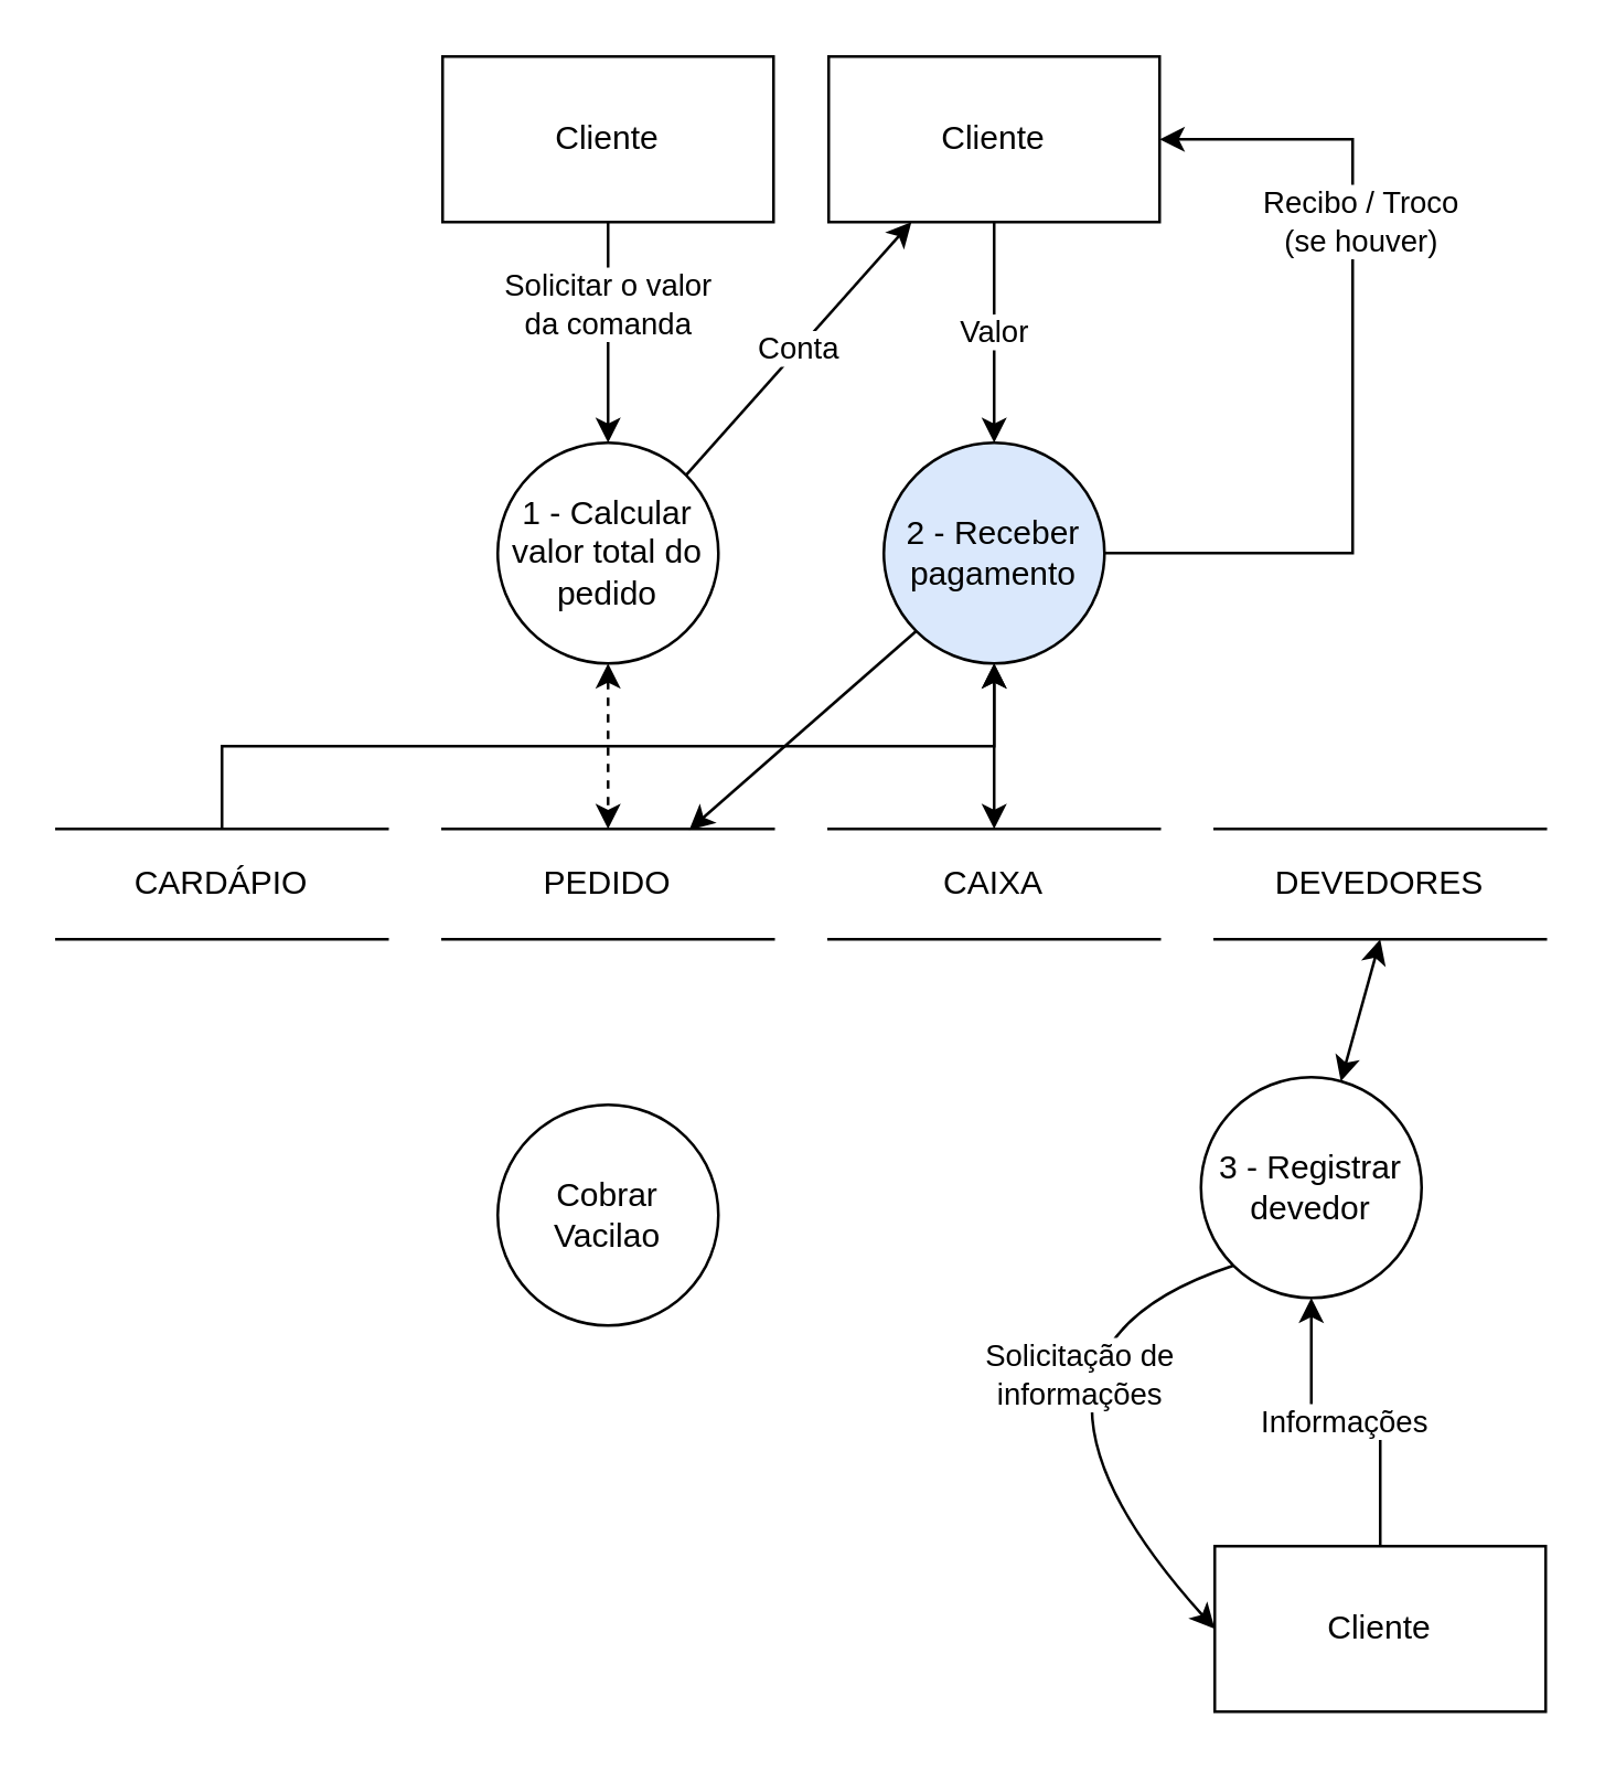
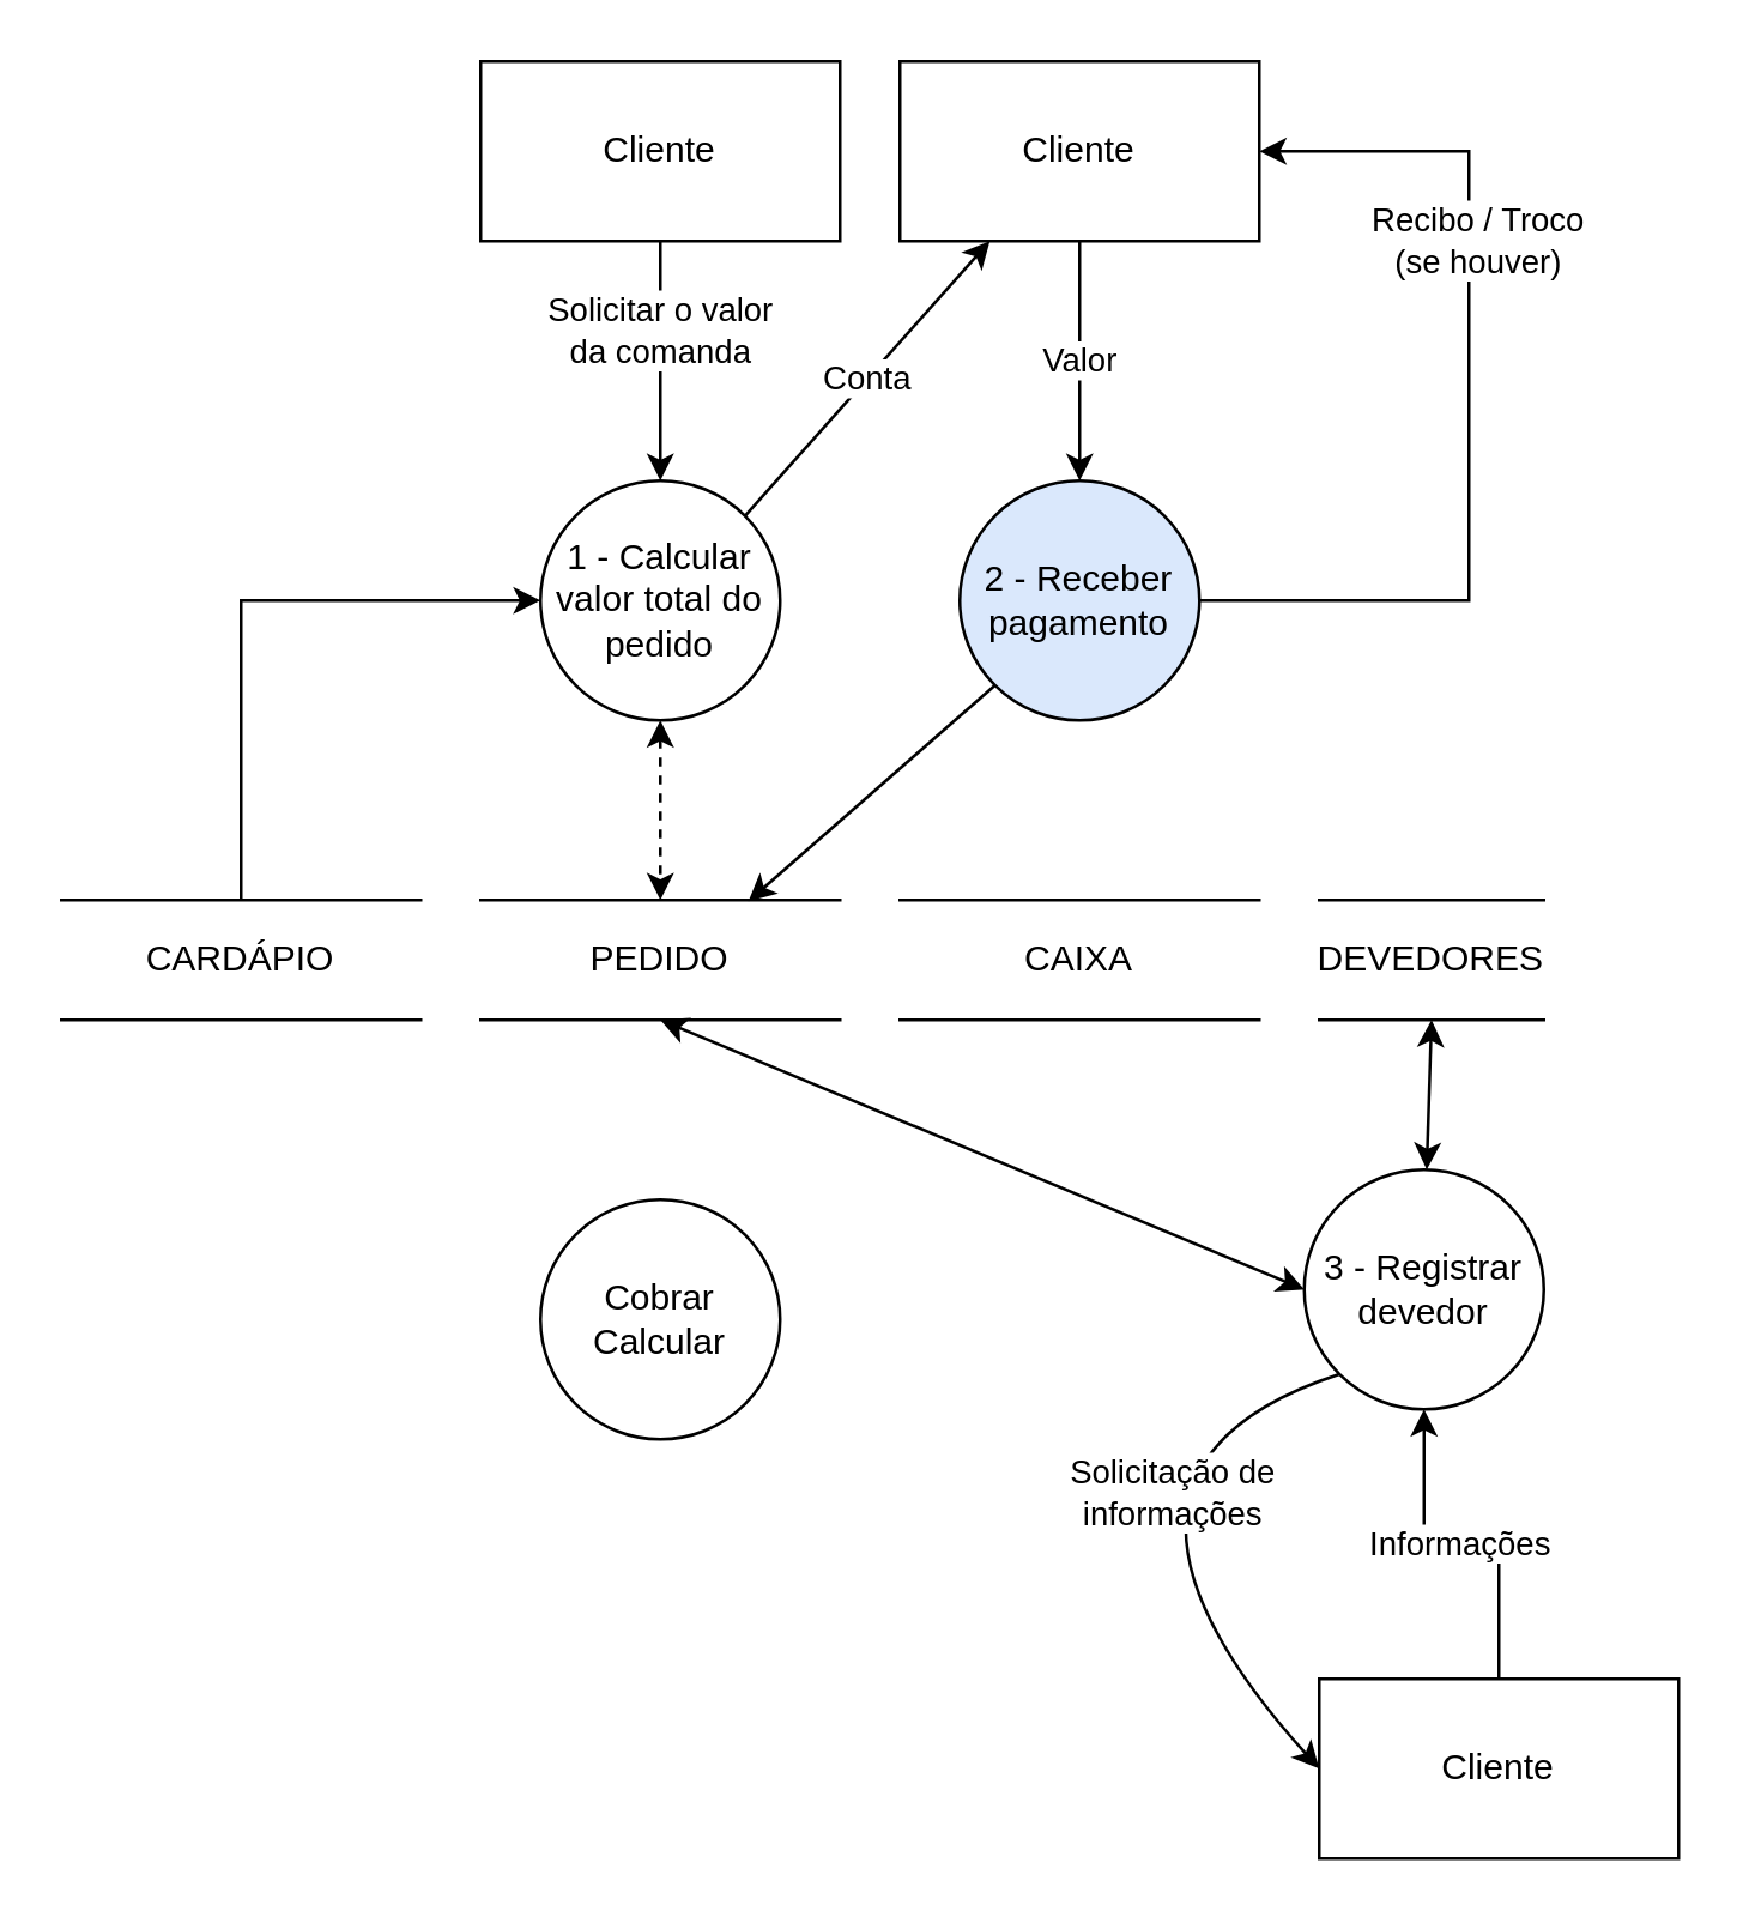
  <mxCell id="0" />
  <mxCell id="1" parent="0" />
- <mxCell id="2" style="edgeStyle=orthogonalEdgeStyle;rounded=0;orthogonalLoop=1;jettySize=auto;html=1;exitX=0.5;exitY=0;exitDx=0;exitDy=0;" parent="1" source="12" target="19" edge="1"><mxGeometry relative="1" as="geometry" /></mxCell>
+ <mxCell id="2" style="edgeStyle=orthogonalEdgeStyle;rounded=0;orthogonalLoop=1;jettySize=auto;html=1;exitX=0.5;exitY=0;exitDx=0;exitDy=0;entryX=0;entryY=0.5;entryDx=0;entryDy=0;" parent="1" source="12" target="4" edge="1"><mxGeometry relative="1" as="geometry" /></mxCell>
  <mxCell id="3" style="edgeStyle=orthogonalEdgeStyle;rounded=0;orthogonalLoop=1;jettySize=auto;html=1;startArrow=classic;startFill=1;dashed=1;" parent="1" source="4" target="13" edge="1"><mxGeometry relative="1" as="geometry" /></mxCell>
  <mxCell id="4" value="1 - Calcular valor total do pedido" style="ellipse;whiteSpace=wrap;html=1;aspect=fixed;" parent="1" vertex="1"><mxGeometry x="180" y="160" width="80" height="80" as="geometry" /></mxCell>
  <mxCell id="5" value="Cliente" style="rounded=0;whiteSpace=wrap;html=1;spacing=0;" parent="1" vertex="1"><mxGeometry x="160" y="20" width="120" height="60" as="geometry" /></mxCell>
  <mxCell id="6" value="Solicitar o valor&lt;br&gt;da comanda" style="endArrow=classic;html=1;exitX=0.5;exitY=1;exitDx=0;exitDy=0;entryX=0.5;entryY=0;entryDx=0;entryDy=0;" parent="1" source="5" target="4" edge="1"><mxGeometry x="-0.25" width="50" height="50" relative="1" as="geometry"><mxPoint x="204" y="180" as="sourcePoint" /><mxPoint x="254" y="130" as="targetPoint" /><mxPoint as="offset" /></mxGeometry></mxCell>
  <mxCell id="7" value="Informações" style="edgeStyle=orthogonalEdgeStyle;rounded=0;orthogonalLoop=1;jettySize=auto;html=1;entryX=0.5;entryY=1;entryDx=0;entryDy=0;fontFamily=Helvetica;" parent="1" source="8" target="9" edge="1"><mxGeometry relative="1" as="geometry" /></mxCell>
  <mxCell id="8" value="Cliente" style="rounded=0;whiteSpace=wrap;html=1;" parent="1" vertex="1"><mxGeometry x="440" y="560" width="120" height="60" as="geometry" /></mxCell>
  <mxCell id="9" value="&lt;div&gt;3 - Registrar devedor&lt;/div&gt;" style="ellipse;whiteSpace=wrap;html=1;aspect=fixed;" parent="1" vertex="1"><mxGeometry x="435" y="390" width="80" height="80" as="geometry" /></mxCell>
- <mxCell id="10" value="DEVEDORES" style="shape=partialRectangle;whiteSpace=wrap;html=1;left=0;right=0;fillColor=none;" parent="1" vertex="1"><mxGeometry x="440" y="300" width="120" height="40" as="geometry" /></mxCell>
+ <mxCell id="10" value="DEVEDORES" style="shape=partialRectangle;whiteSpace=wrap;html=1;left=0;right=0;fillColor=none;" parent="1" vertex="1"><mxGeometry x="440" y="300" width="75" height="40" as="geometry" /></mxCell>
  <mxCell id="11" value="" style="endArrow=classic;startArrow=classic;html=1;fontFamily=Helvetica;exitX=0.5;exitY=1;exitDx=0;exitDy=0;" parent="1" source="10" target="9" edge="1"><mxGeometry width="50" height="50" relative="1" as="geometry"><mxPoint x="390" y="320" as="sourcePoint" /><mxPoint x="440" y="270" as="targetPoint" /></mxGeometry></mxCell>
  <mxCell id="12" value="CARDÁPIO" style="shape=partialRectangle;whiteSpace=wrap;html=1;left=0;right=0;fillColor=none;" parent="1" vertex="1"><mxGeometry x="20" y="300" width="120" height="40" as="geometry" /></mxCell>
  <mxCell id="13" value="PEDIDO" style="shape=partialRectangle;whiteSpace=wrap;html=1;left=0;right=0;fillColor=none;" parent="1" vertex="1"><mxGeometry x="160" y="300" width="120" height="40" as="geometry" /></mxCell>
  <mxCell id="14" value="CAIXA" style="shape=partialRectangle;whiteSpace=wrap;html=1;left=0;right=0;fillColor=none;" parent="1" vertex="1"><mxGeometry x="300" y="300" width="120" height="40" as="geometry" /></mxCell>
  <mxCell id="15" value="Valor" style="edgeStyle=orthogonalEdgeStyle;rounded=0;orthogonalLoop=1;jettySize=auto;html=1;startArrow=classic;startFill=1;endArrow=none;endFill=0;exitX=0.5;exitY=0;exitDx=0;exitDy=0;" parent="1" source="19" target="16" edge="1"><mxGeometry relative="1" as="geometry" /></mxCell>
  <mxCell id="16" value="Cliente" style="rounded=0;whiteSpace=wrap;html=1;" parent="1" vertex="1"><mxGeometry x="300" y="20" width="120" height="60" as="geometry" /></mxCell>
  <mxCell id="17" style="edgeStyle=orthogonalEdgeStyle;rounded=0;orthogonalLoop=1;jettySize=auto;html=1;startArrow=classic;startFill=1;endArrow=none;endFill=0;exitX=1;exitY=0.5;exitDx=0;exitDy=0;" parent="1" source="16" target="19" edge="1"><mxGeometry relative="1" as="geometry"><Array as="points"><mxPoint x="490" y="50" /><mxPoint x="490" y="200" /></Array></mxGeometry></mxCell>
  <mxCell id="18" value="Recibo / Troco&lt;br&gt;(se houver)" style="edgeLabel;html=1;align=center;verticalAlign=middle;resizable=0;points=[];" parent="17" vertex="1" connectable="0"><mxGeometry x="0.067" y="2" relative="1" as="geometry"><mxPoint y="-65.52" as="offset" /></mxGeometry></mxCell>
  <mxCell id="19" value="&lt;div&gt;2 - Receber&lt;/div&gt;&lt;div&gt;pagamento&lt;br&gt;&lt;/div&gt;" style="ellipse;whiteSpace=wrap;html=1;aspect=fixed;fillColor=#dae8fc;" parent="1" vertex="1"><mxGeometry x="320" y="160" width="80" height="80" as="geometry" /></mxCell>
- <mxCell id="20" value="" style="endArrow=classic;startArrow=classic;html=1;entryX=0.5;entryY=1;entryDx=0;entryDy=0;exitX=0.5;exitY=0;exitDx=0;exitDy=0;" parent="1" source="14" target="19" edge="1"><mxGeometry width="50" height="50" relative="1" as="geometry"><mxPoint x="150" y="290" as="sourcePoint" /><mxPoint x="200" y="240" as="targetPoint" /></mxGeometry></mxCell>
  <mxCell id="21" value="" style="endArrow=none;startArrow=classic;html=1;exitX=0.745;exitY=0.01;exitDx=0;exitDy=0;exitPerimeter=0;entryX=0;entryY=1;entryDx=0;entryDy=0;" parent="1" source="13" target="19" edge="1"><mxGeometry width="50" height="50" relative="1" as="geometry"><mxPoint x="130" y="290" as="sourcePoint" /><mxPoint x="180" y="240" as="targetPoint" /></mxGeometry></mxCell>
+ <mxCell id="22" value="" style="endArrow=classic;startArrow=classic;html=1;entryX=0.5;entryY=1;entryDx=0;entryDy=0;exitX=0;exitY=0.5;exitDx=0;exitDy=0;" parent="1" source="9" target="13" edge="1"><mxGeometry width="50" height="50" relative="1" as="geometry"><mxPoint x="260" y="450" as="sourcePoint" /><mxPoint x="310" y="400" as="targetPoint" /></mxGeometry></mxCell>
  <mxCell id="23" value="" style="curved=1;endArrow=classic;html=1;exitX=0;exitY=1;exitDx=0;exitDy=0;entryX=0;entryY=0.5;entryDx=0;entryDy=0;" parent="1" source="9" target="8" edge="1"><mxGeometry width="50" height="50" relative="1" as="geometry"><mxPoint x="260" y="450" as="sourcePoint" /><mxPoint x="310" y="400" as="targetPoint" /><Array as="points"><mxPoint x="350" y="490" /></Array></mxGeometry></mxCell>
  <mxCell id="24" value="Solicitação de&lt;br&gt;informações" style="edgeLabel;html=1;align=center;verticalAlign=middle;resizable=0;points=[];" parent="23" vertex="1" connectable="0"><mxGeometry x="-0.438" y="20" relative="1" as="geometry"><mxPoint as="offset" /></mxGeometry></mxCell>
  <mxCell id="25" value="Conta" style="endArrow=classic;html=1;exitX=1;exitY=0;exitDx=0;exitDy=0;entryX=0.25;entryY=1;entryDx=0;entryDy=0;" parent="1" source="4" target="16" edge="1"><mxGeometry width="50" height="50" relative="1" as="geometry"><mxPoint x="410" y="140" as="sourcePoint" /><mxPoint x="460" y="90" as="targetPoint" /></mxGeometry></mxCell>
- <mxCell id="26" value="&lt;div&gt;Cobrar Vacilao&lt;/div&gt;" style="ellipse;whiteSpace=wrap;html=1;aspect=fixed;" vertex="1" parent="1"><mxGeometry x="180" y="400" width="80" height="80" as="geometry" /></mxCell>
+ <mxCell id="26" value="&lt;div&gt;Cobrar Calcular&lt;/div&gt;" style="ellipse;whiteSpace=wrap;html=1;aspect=fixed;" vertex="1" parent="1"><mxGeometry x="180" y="400" width="80" height="80" as="geometry" /></mxCell>
